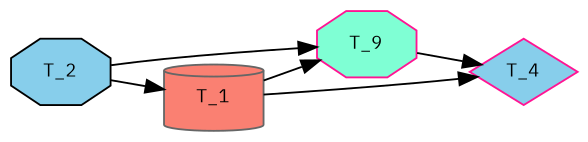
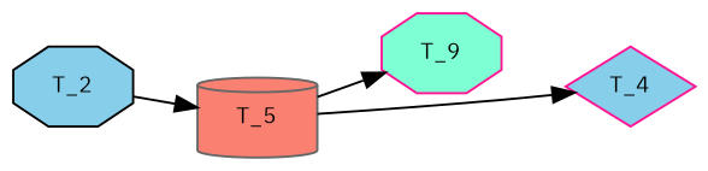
  digraph {
    fontname="IBM Plex Mono"
    nodesep=0.1
    rankdir=LR
    ranksep=0.4
    node [color=deeppink fillcolor=skyblue fontname="IBM Plex Mono" fontsize=10 shape=octagon style=filled]
    edge [fontname="IBM Plex Mono"]
    T_2 [color=black]
    n2 [fillcolor=aquamarine label=T_9]
-   T_1 [color=gray40 fillcolor=salmon shape=cylinder]
+   T_1 [color=gray40 fillcolor=salmon shape=cylinder label=T_5]
    T_4 [shape=diamond]
-   T_2 -> n2
    T_2 -> T_1
-   n2 -> T_4
    T_1 -> n2
    T_1 -> T_4
  }
